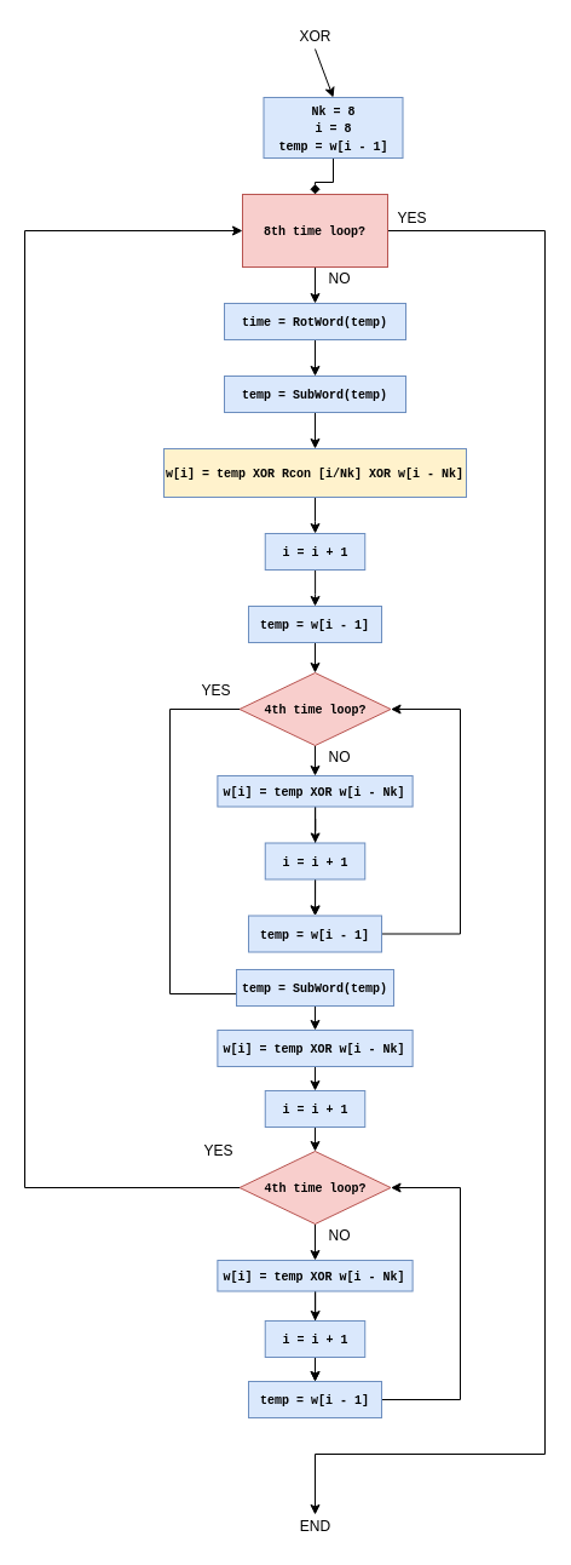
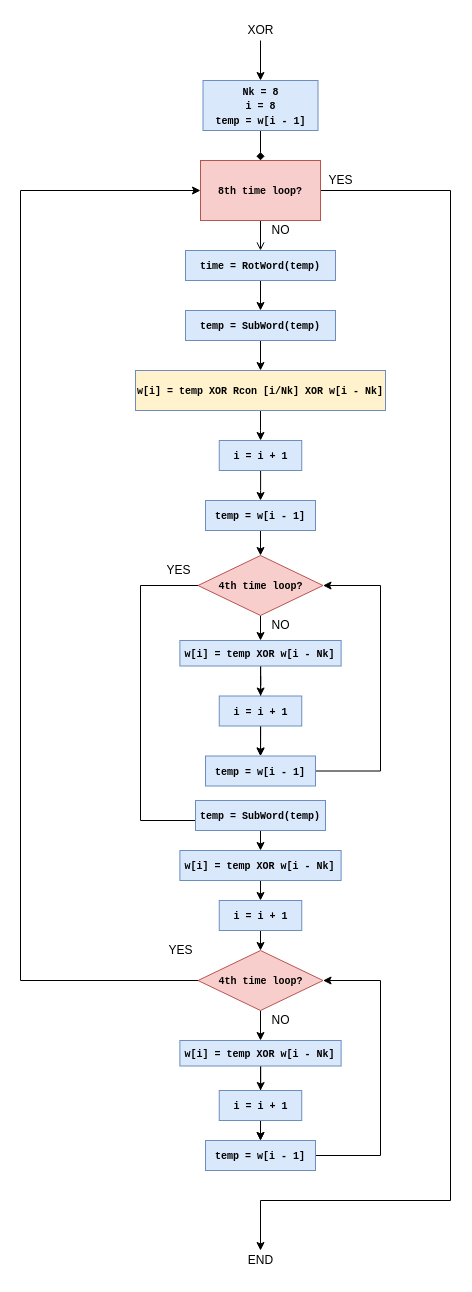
  <mxCell id="0" />
  <mxCell id="1" parent="0" />
- <mxCell id="2" value="" style="edgeStyle=orthogonalEdgeStyle;rounded=0;orthogonalLoop=1;jettySize=auto;html=1;" parent="1" source="4" target="8" edge="1"><mxGeometry relative="1" as="geometry" /></mxCell>
+ <mxCell id="2" value="" style="edgeStyle=orthogonalEdgeStyle;rounded=0;orthogonalLoop=1;jettySize=auto;html=1;endArrow=open;" parent="1" source="4" target="8" edge="1"><mxGeometry relative="1" as="geometry" /></mxCell>
  <mxCell id="3" style="edgeStyle=orthogonalEdgeStyle;rounded=0;orthogonalLoop=1;jettySize=auto;html=1;exitX=1;exitY=0.5;exitDx=0;exitDy=0;" parent="1" source="4" edge="1"><mxGeometry relative="1" as="geometry"><mxPoint x="260" y="1250" as="targetPoint" /><Array as="points"><mxPoint x="450" y="190" /><mxPoint x="450" y="1200" /><mxPoint x="260" y="1200" /></Array></mxGeometry></mxCell>
  <mxCell id="4" value="&lt;font face=&quot;Courier New&quot; style=&quot;font-size: 10px&quot;&gt;&lt;b&gt;8th time loop?&lt;/b&gt;&lt;/font&gt;" style="whiteSpace=wrap;html=1;fillColor=#f8cecc;strokeColor=#b85450;rounded=0;" parent="1" vertex="1"><mxGeometry x="200" y="160" width="120" height="60" as="geometry" /></mxCell>
  <mxCell id="5" value="" style="edgeStyle=orthogonalEdgeStyle;rounded=0;orthogonalLoop=1;jettySize=auto;html=1;endArrow=diamond;" parent="1" source="6" target="4" edge="1"><mxGeometry relative="1" as="geometry" /></mxCell>
- <mxCell id="6" value="&lt;font style=&quot;font-size: 10px ; line-height: 100%&quot; face=&quot;Courier New&quot;&gt;&lt;b&gt;Nk = 8&lt;br&gt;i = 8&lt;br&gt;temp = w[i - 1]&lt;/b&gt;&lt;/font&gt;" style="rounded=0;whiteSpace=wrap;html=1;fillColor=#dae8fc;strokeColor=#6c8ebf;" parent="1" vertex="1"><mxGeometry x="217.5" y="80" width="115" height="50" as="geometry" /></mxCell>
+ <mxCell id="6" value="&lt;font style=&quot;font-size: 10px ; line-height: 100%&quot; face=&quot;Courier New&quot;&gt;&lt;b&gt;Nk = 8&lt;br&gt;i = 8&lt;br&gt;temp = w[i - 1]&lt;/b&gt;&lt;/font&gt;" style="rounded=0;whiteSpace=wrap;html=1;fillColor=#dae8fc;strokeColor=#6c8ebf;" parent="1" vertex="1"><mxGeometry x="202.5" y="80" width="115" height="50" as="geometry" /></mxCell>
  <mxCell id="7" value="" style="edgeStyle=orthogonalEdgeStyle;rounded=0;orthogonalLoop=1;jettySize=auto;html=1;" parent="1" source="8" target="10" edge="1"><mxGeometry relative="1" as="geometry" /></mxCell>
  <mxCell id="8" value="&lt;font face=&quot;Courier New&quot; style=&quot;font-size: 10px&quot;&gt;&lt;b&gt;time = RotWord(temp)&lt;/b&gt;&lt;/font&gt;" style="whiteSpace=wrap;html=1;fillColor=#dae8fc;strokeColor=#6c8ebf;" parent="1" vertex="1"><mxGeometry x="185.01" y="250" width="150" height="30" as="geometry" /></mxCell>
  <mxCell id="9" value="" style="edgeStyle=orthogonalEdgeStyle;rounded=0;orthogonalLoop=1;jettySize=auto;html=1;" parent="1" source="10" target="12" edge="1"><mxGeometry relative="1" as="geometry" /></mxCell>
  <mxCell id="10" value="&lt;font style=&quot;font-size: 10px&quot; face=&quot;Courier New&quot;&gt;&lt;b&gt;temp = SubWord(temp)&lt;/b&gt;&lt;/font&gt;" style="whiteSpace=wrap;html=1;fillColor=#dae8fc;strokeColor=#6c8ebf;" parent="1" vertex="1"><mxGeometry x="185" y="310" width="150" height="30" as="geometry" /></mxCell>
  <mxCell id="11" value="" style="edgeStyle=orthogonalEdgeStyle;rounded=0;orthogonalLoop=1;jettySize=auto;html=1;" parent="1" source="12" target="14" edge="1"><mxGeometry relative="1" as="geometry" /></mxCell>
  <mxCell id="12" value="&lt;font face=&quot;Courier New&quot; style=&quot;font-size: 10px&quot;&gt;&lt;b&gt;w[i] = temp XOR Rcon [i/Nk] XOR w[i - Nk]&lt;/b&gt;&lt;/font&gt;" style="whiteSpace=wrap;html=1;fillColor=#fff2cc;strokeColor=#6c8ebf;" parent="1" vertex="1"><mxGeometry x="135.01" y="370" width="250" height="40" as="geometry" /></mxCell>
  <mxCell id="13" value="" style="edgeStyle=orthogonalEdgeStyle;rounded=0;orthogonalLoop=1;jettySize=auto;html=1;" parent="1" source="14" target="16" edge="1"><mxGeometry relative="1" as="geometry" /></mxCell>
  <mxCell id="14" value="&lt;font face=&quot;Courier New&quot; style=&quot;font-size: 10px&quot;&gt;&lt;b&gt;i = i + 1&lt;/b&gt;&lt;/font&gt;" style="whiteSpace=wrap;html=1;fillColor=#dae8fc;strokeColor=#6c8ebf;" parent="1" vertex="1"><mxGeometry x="218.75" y="440" width="82.5" height="30" as="geometry" /></mxCell>
  <mxCell id="15" value="" style="edgeStyle=orthogonalEdgeStyle;rounded=0;orthogonalLoop=1;jettySize=auto;html=1;" parent="1" source="16" target="26" edge="1"><mxGeometry relative="1" as="geometry" /></mxCell>
  <mxCell id="16" value="&lt;font face=&quot;Courier New&quot; style=&quot;font-size: 10px&quot;&gt;&lt;b&gt;temp = w[i - 1]&lt;/b&gt;&lt;/font&gt;" style="whiteSpace=wrap;html=1;fillColor=#dae8fc;strokeColor=#6c8ebf;" parent="1" vertex="1"><mxGeometry x="205" y="500" width="110" height="30" as="geometry" /></mxCell>
  <mxCell id="17" value="" style="edgeStyle=orthogonalEdgeStyle;rounded=0;orthogonalLoop=1;jettySize=auto;html=1;" parent="1" source="19" target="21" edge="1"><mxGeometry relative="1" as="geometry" /></mxCell>
  <mxCell id="18" value="" style="edgeStyle=orthogonalEdgeStyle;rounded=0;orthogonalLoop=1;jettySize=auto;html=1;" parent="1" source="19" target="23" edge="1"><mxGeometry relative="1" as="geometry" /></mxCell>
  <mxCell id="19" value="&lt;font face=&quot;Courier New&quot; style=&quot;font-size: 10px&quot;&gt;&lt;b&gt;w[i] = temp XOR w[i - Nk]&lt;/b&gt;&lt;/font&gt;" style="whiteSpace=wrap;html=1;fillColor=#dae8fc;strokeColor=#6c8ebf;" parent="1" vertex="1"><mxGeometry x="179.38" y="640" width="161.25" height="25.5" as="geometry" /></mxCell>
  <mxCell id="20" value="" style="edgeStyle=orthogonalEdgeStyle;rounded=0;orthogonalLoop=1;jettySize=auto;html=1;" parent="1" source="21" target="23" edge="1"><mxGeometry relative="1" as="geometry" /></mxCell>
  <mxCell id="21" value="&lt;font face=&quot;Courier New&quot; style=&quot;font-size: 10px&quot;&gt;&lt;b&gt;i = i + 1&lt;/b&gt;&lt;/font&gt;" style="whiteSpace=wrap;html=1;fillColor=#dae8fc;strokeColor=#6c8ebf;" parent="1" vertex="1"><mxGeometry x="218.76" y="695.5" width="82.5" height="30" as="geometry" /></mxCell>
  <mxCell id="22" style="edgeStyle=orthogonalEdgeStyle;rounded=0;orthogonalLoop=1;jettySize=auto;html=1;exitX=1;exitY=0.5;exitDx=0;exitDy=0;entryX=1;entryY=0.5;entryDx=0;entryDy=0;" parent="1" source="23" target="26" edge="1"><mxGeometry relative="1" as="geometry"><Array as="points"><mxPoint x="380" y="771" /><mxPoint x="380" y="585" /></Array></mxGeometry></mxCell>
  <mxCell id="23" value="&lt;font face=&quot;Courier New&quot; style=&quot;font-size: 10px&quot;&gt;&lt;b&gt;temp = w[i - 1]&lt;/b&gt;&lt;/font&gt;" style="whiteSpace=wrap;html=1;fillColor=#dae8fc;strokeColor=#6c8ebf;" parent="1" vertex="1"><mxGeometry x="205.01" y="755.5" width="110" height="30" as="geometry" /></mxCell>
  <mxCell id="24" style="edgeStyle=orthogonalEdgeStyle;rounded=0;orthogonalLoop=1;jettySize=auto;html=1;exitX=0.5;exitY=1;exitDx=0;exitDy=0;entryX=0.5;entryY=0;entryDx=0;entryDy=0;" parent="1" source="26" target="19" edge="1"><mxGeometry relative="1" as="geometry" /></mxCell>
  <mxCell id="25" style="edgeStyle=orthogonalEdgeStyle;rounded=0;orthogonalLoop=1;jettySize=auto;html=1;exitX=0;exitY=0.5;exitDx=0;exitDy=0;entryX=0;entryY=0.5;entryDx=0;entryDy=0;" parent="1" source="26" target="28" edge="1"><mxGeometry relative="1" as="geometry"><Array as="points"><mxPoint x="140" y="585" /><mxPoint x="140" y="820" /><mxPoint x="197" y="820" /></Array></mxGeometry></mxCell>
  <mxCell id="26" value="&lt;font face=&quot;Courier New&quot; style=&quot;font-size: 10px&quot;&gt;&lt;b&gt;4th time loop?&lt;/b&gt;&lt;/font&gt;" style="rhombus;whiteSpace=wrap;html=1;fillColor=#f8cecc;strokeColor=#b85450;" parent="1" vertex="1"><mxGeometry x="197.51" y="555" width="125" height="60" as="geometry" /></mxCell>
  <mxCell id="27" value="" style="edgeStyle=orthogonalEdgeStyle;rounded=0;orthogonalLoop=1;jettySize=auto;html=1;" parent="1" source="28" target="30" edge="1"><mxGeometry relative="1" as="geometry" /></mxCell>
  <mxCell id="28" value="&lt;font style=&quot;font-size: 10px&quot; face=&quot;Courier New&quot;&gt;&lt;b&gt;temp = SubWord(temp)&lt;/b&gt;&lt;/font&gt;" style="rounded=0;whiteSpace=wrap;html=1;fillColor=#dae8fc;strokeColor=#6c8ebf;" parent="1" vertex="1"><mxGeometry x="195.01" y="800" width="130" height="30" as="geometry" /></mxCell>
  <mxCell id="29" style="edgeStyle=orthogonalEdgeStyle;rounded=0;orthogonalLoop=1;jettySize=auto;html=1;exitX=0.5;exitY=1;exitDx=0;exitDy=0;entryX=0.5;entryY=0;entryDx=0;entryDy=0;" parent="1" source="30" target="51" edge="1"><mxGeometry relative="1" as="geometry" /></mxCell>
  <mxCell id="30" value="&lt;font face=&quot;Courier New&quot; style=&quot;font-size: 10px&quot;&gt;&lt;b&gt;w[i] = temp XOR w[i - Nk]&lt;/b&gt;&lt;/font&gt;" style="whiteSpace=wrap;html=1;fillColor=#dae8fc;strokeColor=#6c8ebf;" parent="1" vertex="1"><mxGeometry x="179.38" y="850" width="161.25" height="30" as="geometry" /></mxCell>
  <mxCell id="31" value="" style="edgeStyle=orthogonalEdgeStyle;rounded=0;orthogonalLoop=1;jettySize=auto;html=1;" parent="1" source="33" target="35" edge="1"><mxGeometry relative="1" as="geometry" /></mxCell>
  <mxCell id="32" value="" style="edgeStyle=orthogonalEdgeStyle;rounded=0;orthogonalLoop=1;jettySize=auto;html=1;" parent="1" source="33" target="37" edge="1"><mxGeometry relative="1" as="geometry" /></mxCell>
  <mxCell id="33" value="&lt;font face=&quot;Courier New&quot; style=&quot;font-size: 10px&quot;&gt;&lt;b&gt;w[i] = temp XOR w[i - Nk]&lt;/b&gt;&lt;/font&gt;" style="whiteSpace=wrap;html=1;fillColor=#dae8fc;strokeColor=#6c8ebf;" parent="1" vertex="1"><mxGeometry x="179.37" y="1040" width="161.25" height="25.5" as="geometry" /></mxCell>
  <mxCell id="34" value="" style="edgeStyle=orthogonalEdgeStyle;rounded=0;orthogonalLoop=1;jettySize=auto;html=1;" parent="1" source="35" target="37" edge="1"><mxGeometry relative="1" as="geometry" /></mxCell>
  <mxCell id="35" value="&lt;font face=&quot;Courier New&quot; style=&quot;font-size: 10px&quot;&gt;&lt;b&gt;i = i + 1&lt;/b&gt;&lt;/font&gt;" style="whiteSpace=wrap;html=1;fillColor=#dae8fc;strokeColor=#6c8ebf;" parent="1" vertex="1"><mxGeometry x="218.74" y="1090" width="82.5" height="30" as="geometry" /></mxCell>
  <mxCell id="36" style="edgeStyle=orthogonalEdgeStyle;rounded=0;orthogonalLoop=1;jettySize=auto;html=1;exitX=1;exitY=0.5;exitDx=0;exitDy=0;entryX=1;entryY=0.5;entryDx=0;entryDy=0;" parent="1" source="37" target="40" edge="1"><mxGeometry relative="1" as="geometry"><Array as="points"><mxPoint x="380" y="1155" /><mxPoint x="380" y="980" /></Array></mxGeometry></mxCell>
  <mxCell id="37" value="&lt;font face=&quot;Courier New&quot; style=&quot;font-size: 10px&quot;&gt;&lt;b&gt;temp = w[i - 1]&lt;/b&gt;&lt;/font&gt;" style="whiteSpace=wrap;html=1;fillColor=#dae8fc;strokeColor=#6c8ebf;" parent="1" vertex="1"><mxGeometry x="205.01" y="1140" width="110" height="30" as="geometry" /></mxCell>
  <mxCell id="38" style="edgeStyle=orthogonalEdgeStyle;rounded=0;orthogonalLoop=1;jettySize=auto;html=1;exitX=0.5;exitY=1;exitDx=0;exitDy=0;entryX=0.5;entryY=0;entryDx=0;entryDy=0;" parent="1" source="40" target="33" edge="1"><mxGeometry relative="1" as="geometry" /></mxCell>
  <mxCell id="39" style="edgeStyle=orthogonalEdgeStyle;rounded=0;orthogonalLoop=1;jettySize=auto;html=1;exitX=0;exitY=0.5;exitDx=0;exitDy=0;entryX=0;entryY=0.5;entryDx=0;entryDy=0;" parent="1" source="40" target="4" edge="1"><mxGeometry relative="1" as="geometry"><Array as="points"><mxPoint x="20" y="980" /><mxPoint x="20" y="190" /></Array></mxGeometry></mxCell>
  <mxCell id="40" value="&lt;font face=&quot;Courier New&quot; style=&quot;font-size: 10px&quot;&gt;&lt;b&gt;4th time loop?&lt;/b&gt;&lt;/font&gt;" style="rhombus;whiteSpace=wrap;html=1;fillColor=#f8cecc;strokeColor=#b85450;" parent="1" vertex="1"><mxGeometry x="197.51" y="950" width="125" height="60" as="geometry" /></mxCell>
  <mxCell id="41" value="NO" style="text;html=1;align=center;verticalAlign=middle;resizable=0;points=[];autosize=1;" parent="1" vertex="1"><mxGeometry x="265" y="220" width="30" height="20" as="geometry" /></mxCell>
  <mxCell id="42" value="YES" style="text;html=1;align=center;verticalAlign=middle;resizable=0;points=[];autosize=1;" parent="1" vertex="1"><mxGeometry x="320" y="170" width="40" height="20" as="geometry" /></mxCell>
  <mxCell id="43" value="" style="endArrow=classic;html=1;entryX=0.5;entryY=0;entryDx=0;entryDy=0;" parent="1" target="6" edge="1"><mxGeometry width="50" height="50" relative="1" as="geometry"><mxPoint x="260" y="40" as="sourcePoint" /><mxPoint x="190" y="100" as="targetPoint" /></mxGeometry></mxCell>
  <mxCell id="44" value="XOR" style="text;html=1;align=center;verticalAlign=middle;resizable=0;points=[];autosize=1;" parent="1" vertex="1"><mxGeometry x="235" y="20" width="50" height="20" as="geometry" /></mxCell>
  <mxCell id="45" value="END" style="text;html=1;align=center;verticalAlign=middle;resizable=0;points=[];autosize=1;" parent="1" vertex="1"><mxGeometry x="240" y="1250" width="40" height="20" as="geometry" /></mxCell>
  <mxCell id="46" value="NO" style="text;html=1;align=center;verticalAlign=middle;resizable=0;points=[];autosize=1;" parent="1" vertex="1"><mxGeometry x="265" y="1010" width="30" height="20" as="geometry" /></mxCell>
  <mxCell id="47" value="YES" style="text;html=1;align=center;verticalAlign=middle;resizable=0;points=[];autosize=1;" parent="1" vertex="1"><mxGeometry x="160" y="940" width="40" height="20" as="geometry" /></mxCell>
  <mxCell id="48" value="NO" style="text;html=1;align=center;verticalAlign=middle;resizable=0;points=[];autosize=1;" parent="1" vertex="1"><mxGeometry x="265" y="615" width="30" height="20" as="geometry" /></mxCell>
  <mxCell id="49" value="YES" style="text;html=1;align=center;verticalAlign=middle;resizable=0;points=[];autosize=1;" parent="1" vertex="1"><mxGeometry x="157.51" y="560" width="40" height="20" as="geometry" /></mxCell>
  <mxCell id="50" style="edgeStyle=orthogonalEdgeStyle;rounded=0;orthogonalLoop=1;jettySize=auto;html=1;exitX=0.5;exitY=1;exitDx=0;exitDy=0;entryX=0.5;entryY=0;entryDx=0;entryDy=0;" parent="1" source="51" target="40" edge="1"><mxGeometry relative="1" as="geometry" /></mxCell>
  <mxCell id="51" value="&lt;font face=&quot;Courier New&quot; style=&quot;font-size: 10px&quot;&gt;&lt;b&gt;i = i + 1&lt;/b&gt;&lt;/font&gt;" style="whiteSpace=wrap;html=1;fillColor=#dae8fc;strokeColor=#6c8ebf;" parent="1" vertex="1"><mxGeometry x="218.76" y="900" width="82.5" height="30" as="geometry" /></mxCell>
